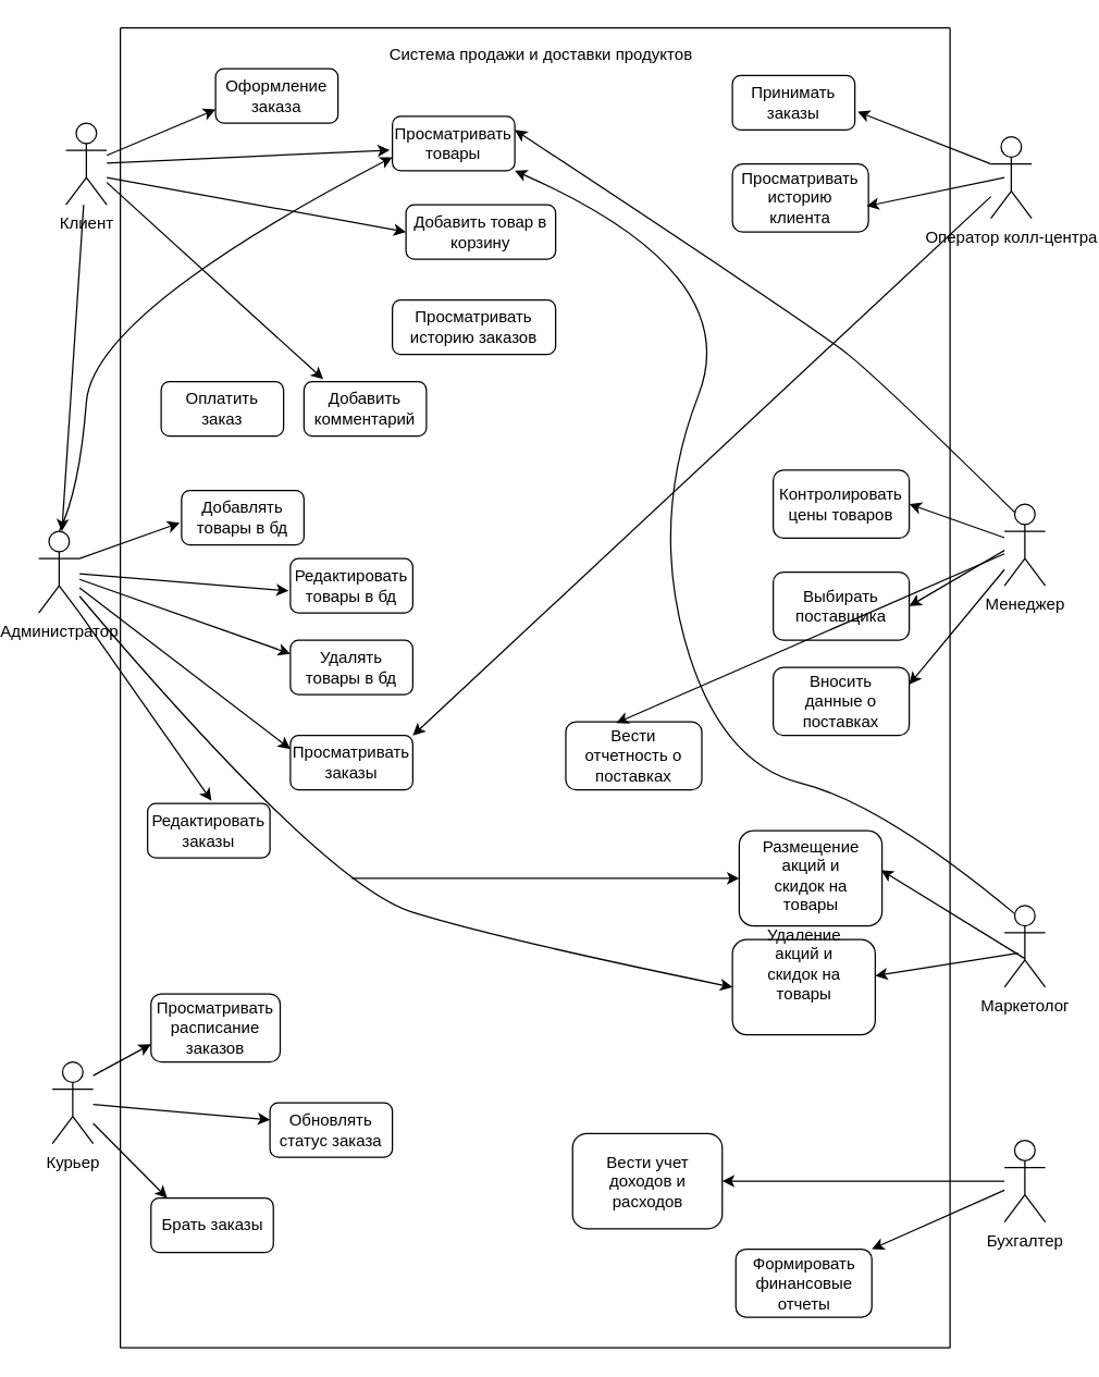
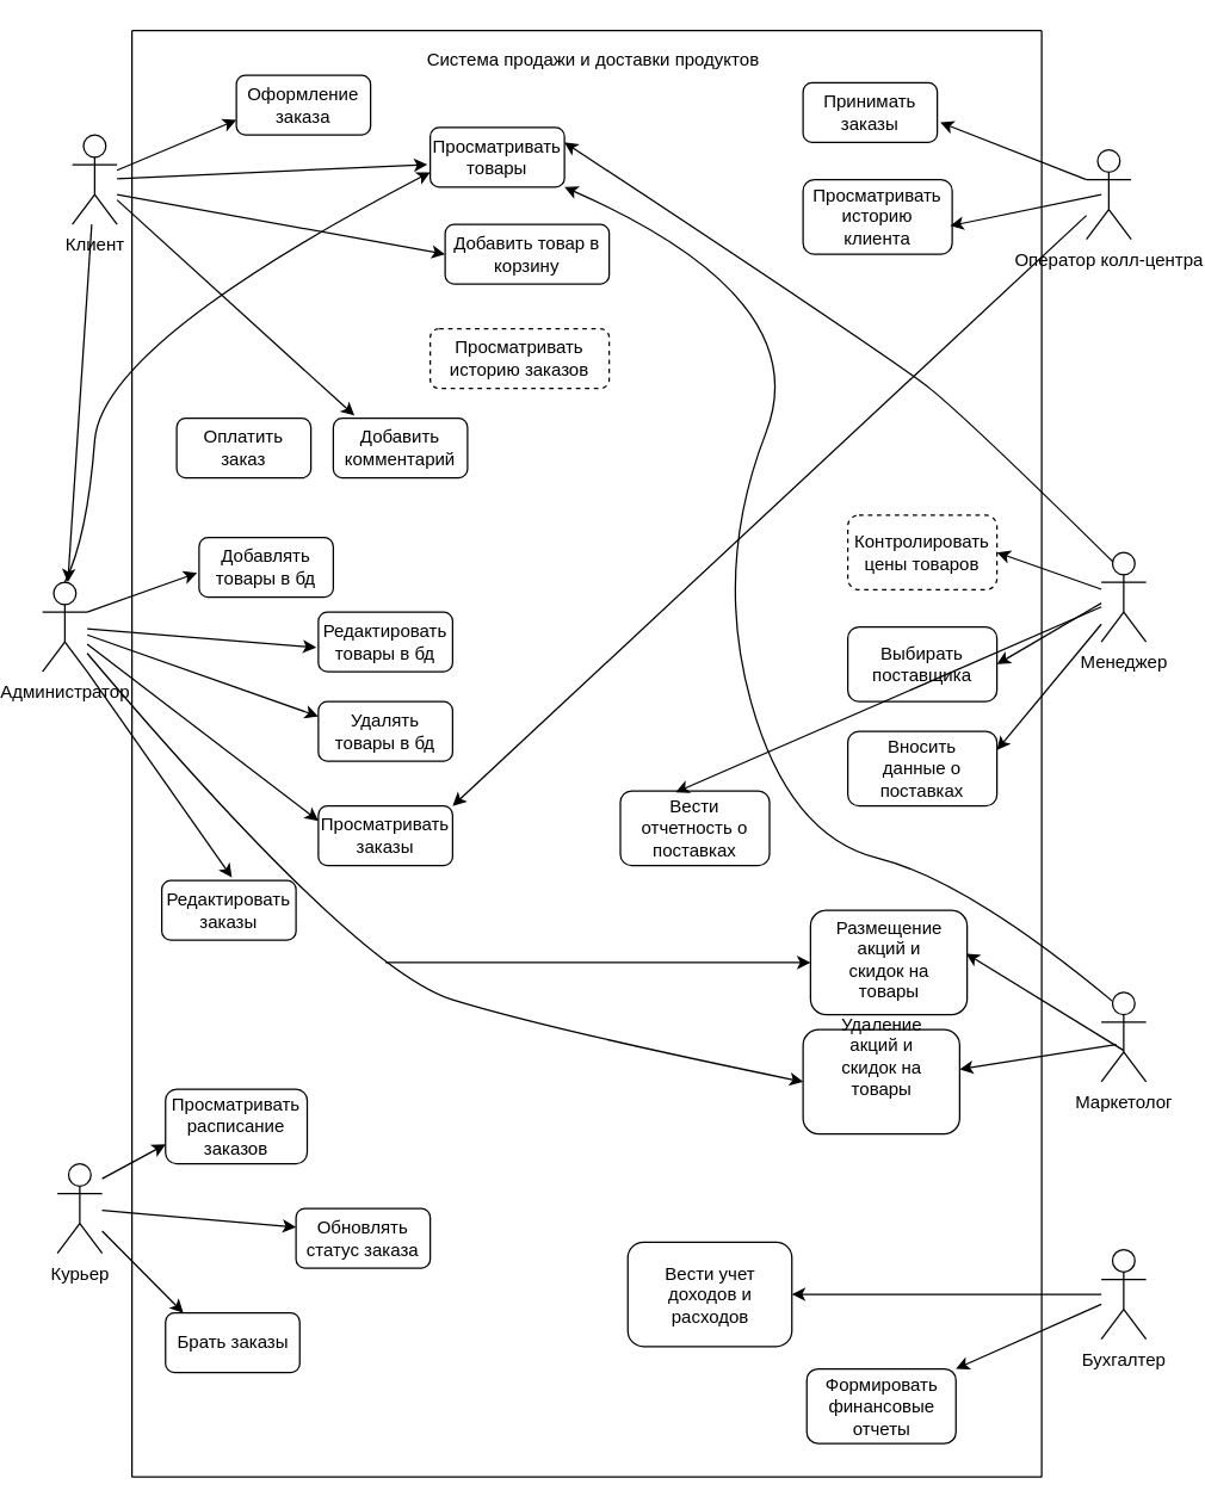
  <mxCell id="0" />
  <mxCell id="1" parent="0" />
  <mxCell id="2" value="Клиент" style="shape=umlActor;verticalLabelPosition=bottom;verticalAlign=top;html=1;outlineConnect=0;" vertex="1" parent="1"><mxGeometry x="40" y="90" width="30" height="60" as="geometry" /></mxCell>
  <mxCell id="3" value="Курьер" style="shape=umlActor;verticalLabelPosition=bottom;verticalAlign=top;html=1;outlineConnect=0;" vertex="1" parent="1"><mxGeometry x="30" y="780" width="30" height="60" as="geometry" /></mxCell>
  <mxCell id="4" value="Администратор" style="shape=umlActor;verticalLabelPosition=bottom;verticalAlign=top;html=1;outlineConnect=0;" vertex="1" parent="1"><mxGeometry x="20" y="390" width="30" height="60" as="geometry" /></mxCell>
  <mxCell id="5" value="Оператор колл-центра" style="shape=umlActor;verticalLabelPosition=bottom;verticalAlign=top;html=1;outlineConnect=0;" vertex="1" parent="1"><mxGeometry x="720" y="100" width="30" height="60" as="geometry" /></mxCell>
  <mxCell id="6" value="Менеджер" style="shape=umlActor;verticalLabelPosition=bottom;verticalAlign=top;html=1;outlineConnect=0;" vertex="1" parent="1"><mxGeometry x="730" y="370" width="30" height="60" as="geometry" /></mxCell>
  <mxCell id="7" value="Маркетолог" style="shape=umlActor;verticalLabelPosition=bottom;verticalAlign=top;html=1;outlineConnect=0;" vertex="1" parent="1"><mxGeometry x="730" y="665" width="30" height="60" as="geometry" /></mxCell>
  <mxCell id="8" value="Бухгалтер" style="shape=umlActor;verticalLabelPosition=bottom;verticalAlign=top;html=1;outlineConnect=0;" vertex="1" parent="1"><mxGeometry x="730" y="837.5" width="30" height="60" as="geometry" /></mxCell>
  <mxCell id="9" value="" style="rounded=1;whiteSpace=wrap;html=1;" vertex="1" parent="1"><mxGeometry x="150" y="50" width="90" height="40" as="geometry" /></mxCell>
  <mxCell id="10" value="Оформление заказа" style="text;html=1;align=center;verticalAlign=middle;whiteSpace=wrap;rounded=0;" vertex="1" parent="1"><mxGeometry x="165" y="55" width="60" height="30" as="geometry" /></mxCell>
  <mxCell id="11" value="" style="rounded=1;whiteSpace=wrap;html=1;" vertex="1" parent="1"><mxGeometry x="280" y="85" width="90" height="40" as="geometry" /></mxCell>
  <mxCell id="12" value="Просматривать товары" style="text;html=1;align=center;verticalAlign=middle;whiteSpace=wrap;rounded=0;" vertex="1" parent="1"><mxGeometry x="295" y="90" width="60" height="30" as="geometry" /></mxCell>
  <mxCell id="13" value="" style="rounded=1;whiteSpace=wrap;html=1;" vertex="1" parent="1"><mxGeometry x="215" y="280" width="90" height="40" as="geometry" /></mxCell>
  <mxCell id="14" value="Добавить комментарий" style="text;html=1;align=center;verticalAlign=middle;whiteSpace=wrap;rounded=0;" vertex="1" parent="1"><mxGeometry x="230" y="285" width="60" height="30" as="geometry" /></mxCell>
  <mxCell id="15" value="" style="rounded=1;whiteSpace=wrap;html=1;" vertex="1" parent="1"><mxGeometry x="110" y="280" width="90" height="40" as="geometry" /></mxCell>
  <mxCell id="16" value="Оплатить заказ" style="text;html=1;align=center;verticalAlign=middle;whiteSpace=wrap;rounded=0;" vertex="1" parent="1"><mxGeometry x="125" y="285" width="60" height="30" as="geometry" /></mxCell>
- <mxCell id="17" value="Просматривать историю заказов" style="rounded=1;whiteSpace=wrap;html=1;" vertex="1" parent="1"><mxGeometry x="280" y="220" width="120" height="40" as="geometry" /></mxCell>
+ <mxCell id="17" value="Просматривать историю заказов" style="rounded=1;whiteSpace=wrap;html=1;dashed=1;" vertex="1" parent="1"><mxGeometry x="280" y="220" width="120" height="40" as="geometry" /></mxCell>
  <mxCell id="18" value="" style="rounded=1;whiteSpace=wrap;html=1;" vertex="1" parent="1"><mxGeometry x="290" y="150" width="110" height="40" as="geometry" /></mxCell>
  <mxCell id="19" value="Добавить товар в корзину" style="text;html=1;align=center;verticalAlign=middle;whiteSpace=wrap;rounded=0;" vertex="1" parent="1"><mxGeometry x="295" y="155" width="100" height="30" as="geometry" /></mxCell>
  <mxCell id="20" value="" style="endArrow=classic;html=1;rounded=0;entryX=0;entryY=0.75;entryDx=0;entryDy=0;" edge="1" parent="1" source="2" target="9"><mxGeometry width="50" height="50" relative="1" as="geometry"><mxPoint x="180" y="250" as="sourcePoint" /><mxPoint x="230" y="200" as="targetPoint" /></mxGeometry></mxCell>
  <mxCell id="21" value="" style="endArrow=classic;html=1;rounded=0;entryX=-0.021;entryY=0.622;entryDx=0;entryDy=0;entryPerimeter=0;" edge="1" parent="1" source="2" target="11"><mxGeometry width="50" height="50" relative="1" as="geometry"><mxPoint x="80" y="124" as="sourcePoint" /><mxPoint x="160" y="90" as="targetPoint" /></mxGeometry></mxCell>
  <mxCell id="22" value="" style="endArrow=classic;html=1;rounded=0;entryX=0;entryY=0.5;entryDx=0;entryDy=0;" edge="1" parent="1" target="18"><mxGeometry width="50" height="50" relative="1" as="geometry"><mxPoint x="70" y="130" as="sourcePoint" /><mxPoint x="170" y="100" as="targetPoint" /></mxGeometry></mxCell>
  <mxCell id="23" value="" style="endArrow=classic;html=1;rounded=0;entryX=0.158;entryY=-0.044;entryDx=0;entryDy=0;entryPerimeter=0;" edge="1" parent="1" source="2" target="13"><mxGeometry width="50" height="50" relative="1" as="geometry"><mxPoint x="110" y="154" as="sourcePoint" /><mxPoint x="190" y="120" as="targetPoint" /></mxGeometry></mxCell>
  <mxCell id="24" value="" style="endArrow=classic;html=1;rounded=0;" edge="1" parent="1" source="2" target="4"><mxGeometry width="50" height="50" relative="1" as="geometry"><mxPoint x="120" y="164" as="sourcePoint" /><mxPoint x="200" y="130" as="targetPoint" /></mxGeometry></mxCell>
  <mxCell id="25" value="" style="rounded=1;whiteSpace=wrap;html=1;" vertex="1" parent="1"><mxGeometry x="125" y="360" width="90" height="40" as="geometry" /></mxCell>
  <mxCell id="26" value="Добавлять товары в бд" style="text;html=1;align=center;verticalAlign=middle;whiteSpace=wrap;rounded=0;" vertex="1" parent="1"><mxGeometry x="130" y="365" width="80" height="30" as="geometry" /></mxCell>
  <mxCell id="27" value="" style="rounded=1;whiteSpace=wrap;html=1;" vertex="1" parent="1"><mxGeometry x="205" y="410" width="90" height="40" as="geometry" /></mxCell>
  <mxCell id="28" value="Редактировать товары в бд" style="text;html=1;align=center;verticalAlign=middle;whiteSpace=wrap;rounded=0;" vertex="1" parent="1"><mxGeometry x="215" y="415" width="70" height="30" as="geometry" /></mxCell>
  <mxCell id="29" value="" style="rounded=1;whiteSpace=wrap;html=1;" vertex="1" parent="1"><mxGeometry x="205" y="470" width="90" height="40" as="geometry" /></mxCell>
  <mxCell id="30" value="Удалять товары в бд" style="text;html=1;align=center;verticalAlign=middle;whiteSpace=wrap;rounded=0;" vertex="1" parent="1"><mxGeometry x="210" y="475" width="80" height="30" as="geometry" /></mxCell>
  <mxCell id="31" value="" style="rounded=1;whiteSpace=wrap;html=1;" vertex="1" parent="1"><mxGeometry x="205" y="540" width="90" height="40" as="geometry" /></mxCell>
  <mxCell id="32" value="Просматривать заказы" style="text;html=1;align=center;verticalAlign=middle;whiteSpace=wrap;rounded=0;" vertex="1" parent="1"><mxGeometry x="220" y="545" width="60" height="30" as="geometry" /></mxCell>
  <mxCell id="33" value="" style="rounded=1;whiteSpace=wrap;html=1;" vertex="1" parent="1"><mxGeometry x="100" y="590" width="90" height="40" as="geometry" /></mxCell>
  <mxCell id="34" value="Редактировать заказы" style="text;html=1;align=center;verticalAlign=middle;whiteSpace=wrap;rounded=0;" vertex="1" parent="1"><mxGeometry x="115" y="595" width="60" height="30" as="geometry" /></mxCell>
  <mxCell id="35" value="" style="rounded=1;whiteSpace=wrap;html=1;" vertex="1" parent="1"><mxGeometry x="102.5" y="730" width="95" height="50" as="geometry" /></mxCell>
  <mxCell id="36" value="Просматривать расписание заказов" style="text;html=1;align=center;verticalAlign=middle;whiteSpace=wrap;rounded=0;" vertex="1" parent="1"><mxGeometry x="120" y="740" width="60" height="30" as="geometry" /></mxCell>
  <mxCell id="37" value="" style="rounded=1;whiteSpace=wrap;html=1;" vertex="1" parent="1"><mxGeometry x="190" y="810" width="90" height="40" as="geometry" /></mxCell>
  <mxCell id="38" value="Обновлять статус заказа" style="text;html=1;align=center;verticalAlign=middle;whiteSpace=wrap;rounded=0;" vertex="1" parent="1"><mxGeometry x="190" y="815" width="90" height="30" as="geometry" /></mxCell>
  <mxCell id="39" value="Брать заказы" style="rounded=1;whiteSpace=wrap;html=1;" vertex="1" parent="1"><mxGeometry x="102.5" y="880" width="90" height="40" as="geometry" /></mxCell>
  <mxCell id="40" value="" style="endArrow=classic;html=1;rounded=0;exitX=1;exitY=1;exitDx=0;exitDy=0;exitPerimeter=0;" edge="1" parent="1" source="4"><mxGeometry width="50" height="50" relative="1" as="geometry"><mxPoint x="70" y="450" as="sourcePoint" /><mxPoint x="147" y="588" as="targetPoint" /></mxGeometry></mxCell>
  <mxCell id="41" value="" style="endArrow=classic;html=1;rounded=0;entryX=-0.015;entryY=0.594;entryDx=0;entryDy=0;entryPerimeter=0;exitX=1;exitY=0.333;exitDx=0;exitDy=0;exitPerimeter=0;" edge="1" parent="1" source="4" target="25"><mxGeometry width="50" height="50" relative="1" as="geometry"><mxPoint x="70" y="407" as="sourcePoint" /><mxPoint x="147" y="545" as="targetPoint" /></mxGeometry></mxCell>
  <mxCell id="42" value="" style="endArrow=classic;html=1;rounded=0;entryX=-0.015;entryY=0.594;entryDx=0;entryDy=0;entryPerimeter=0;" edge="1" parent="1" source="4" target="27"><mxGeometry width="50" height="50" relative="1" as="geometry"><mxPoint x="80" y="417" as="sourcePoint" /><mxPoint x="134" y="394" as="targetPoint" /></mxGeometry></mxCell>
  <mxCell id="43" value="" style="endArrow=classic;html=1;rounded=0;entryX=0;entryY=0.25;entryDx=0;entryDy=0;" edge="1" parent="1" source="4" target="29"><mxGeometry width="50" height="50" relative="1" as="geometry"><mxPoint x="90" y="427" as="sourcePoint" /><mxPoint x="144" y="404" as="targetPoint" /></mxGeometry></mxCell>
  <mxCell id="44" value="" style="endArrow=classic;html=1;rounded=0;entryX=0;entryY=0.25;entryDx=0;entryDy=0;" edge="1" parent="1" source="4" target="31"><mxGeometry width="50" height="50" relative="1" as="geometry"><mxPoint x="100" y="437" as="sourcePoint" /><mxPoint x="154" y="414" as="targetPoint" /></mxGeometry></mxCell>
  <mxCell id="45" value="" style="endArrow=classic;html=1;rounded=0;entryX=-0.015;entryY=0.594;entryDx=0;entryDy=0;entryPerimeter=0;" edge="1" parent="1"><mxGeometry width="50" height="50" relative="1" as="geometry"><mxPoint x="60" y="790" as="sourcePoint" /><mxPoint x="102.5" y="767" as="targetPoint" /></mxGeometry></mxCell>
  <mxCell id="46" value="" style="endArrow=classic;html=1;rounded=0;entryX=0;entryY=0.25;entryDx=0;entryDy=0;" edge="1" parent="1" source="3" target="38"><mxGeometry width="50" height="50" relative="1" as="geometry"><mxPoint x="70" y="800" as="sourcePoint" /><mxPoint x="112.5" y="777" as="targetPoint" /></mxGeometry></mxCell>
  <mxCell id="47" value="" style="endArrow=classic;html=1;rounded=0;entryX=0.133;entryY=0;entryDx=0;entryDy=0;entryPerimeter=0;" edge="1" parent="1" source="3" target="39"><mxGeometry width="50" height="50" relative="1" as="geometry"><mxPoint x="80" y="810" as="sourcePoint" /><mxPoint x="122.5" y="787" as="targetPoint" /></mxGeometry></mxCell>
  <mxCell id="48" value="" style="rounded=1;whiteSpace=wrap;html=1;" vertex="1" parent="1"><mxGeometry x="530" y="55" width="90" height="40" as="geometry" /></mxCell>
  <mxCell id="49" value="Принимать заказы" style="text;html=1;align=center;verticalAlign=middle;whiteSpace=wrap;rounded=0;" vertex="1" parent="1"><mxGeometry x="545" y="60" width="60" height="30" as="geometry" /></mxCell>
  <mxCell id="50" value="" style="endArrow=classic;html=1;rounded=0;entryX=1;entryY=0;entryDx=0;entryDy=0;" edge="1" parent="1" source="5" target="31"><mxGeometry width="50" height="50" relative="1" as="geometry"><mxPoint x="490" y="300" as="sourcePoint" /><mxPoint x="540" y="250" as="targetPoint" /></mxGeometry></mxCell>
  <mxCell id="51" value="" style="rounded=1;whiteSpace=wrap;html=1;" vertex="1" parent="1"><mxGeometry x="530" y="120" width="100" height="50" as="geometry" /></mxCell>
  <mxCell id="52" value="Просматривать историю клиента" style="text;html=1;align=center;verticalAlign=middle;whiteSpace=wrap;rounded=0;" vertex="1" parent="1"><mxGeometry x="550" y="130" width="60" height="30" as="geometry" /></mxCell>
  <mxCell id="53" value="" style="endArrow=classic;html=1;rounded=0;entryX=1.022;entryY=0.664;entryDx=0;entryDy=0;entryPerimeter=0;exitX=0;exitY=0.333;exitDx=0;exitDy=0;exitPerimeter=0;" edge="1" parent="1" source="5" target="48"><mxGeometry width="50" height="50" relative="1" as="geometry"><mxPoint x="490" y="250" as="sourcePoint" /><mxPoint x="540" y="200" as="targetPoint" /></mxGeometry></mxCell>
  <mxCell id="54" value="" style="endArrow=classic;html=1;rounded=0;entryX=0.987;entryY=0.62;entryDx=0;entryDy=0;entryPerimeter=0;exitX=0;exitY=0.333;exitDx=0;exitDy=0;exitPerimeter=0;" edge="1" parent="1" target="51"><mxGeometry width="50" height="50" relative="1" as="geometry"><mxPoint x="730" y="130" as="sourcePoint" /><mxPoint x="632" y="92" as="targetPoint" /></mxGeometry></mxCell>
- <mxCell id="55" value="Контролировать цены товаров" style="rounded=1;whiteSpace=wrap;html=1;" vertex="1" parent="1"><mxGeometry x="560" y="345" width="100" height="50" as="geometry" /></mxCell>
+ <mxCell id="55" value="Контролировать цены товаров" style="rounded=1;whiteSpace=wrap;html=1;dashed=1;" vertex="1" parent="1"><mxGeometry x="560" y="345" width="100" height="50" as="geometry" /></mxCell>
  <mxCell id="56" value="" style="rounded=1;whiteSpace=wrap;html=1;" vertex="1" parent="1"><mxGeometry x="560" y="420" width="100" height="50" as="geometry" /></mxCell>
  <mxCell id="57" value="Выбирать поставщика" style="text;html=1;align=center;verticalAlign=middle;whiteSpace=wrap;rounded=0;" vertex="1" parent="1"><mxGeometry x="580" y="430" width="60" height="30" as="geometry" /></mxCell>
  <mxCell id="58" value="" style="rounded=1;whiteSpace=wrap;html=1;" vertex="1" parent="1"><mxGeometry x="560" y="490" width="100" height="50" as="geometry" /></mxCell>
  <mxCell id="59" value="Вносить данные о поставках" style="text;html=1;align=center;verticalAlign=middle;whiteSpace=wrap;rounded=0;" vertex="1" parent="1"><mxGeometry x="580" y="500" width="60" height="30" as="geometry" /></mxCell>
  <mxCell id="60" value="" style="rounded=1;whiteSpace=wrap;html=1;" vertex="1" parent="1"><mxGeometry x="407.5" y="530" width="100" height="50" as="geometry" /></mxCell>
  <mxCell id="61" value="Вести отчетность о поставках" style="text;html=1;align=center;verticalAlign=middle;whiteSpace=wrap;rounded=0;" vertex="1" parent="1"><mxGeometry x="420" y="540" width="75" height="30" as="geometry" /></mxCell>
  <mxCell id="62" value="" style="rounded=1;whiteSpace=wrap;html=1;" vertex="1" parent="1"><mxGeometry x="535" y="610" width="105" height="70" as="geometry" /></mxCell>
  <mxCell id="63" value="Размещение акций и скидок на товары" style="text;html=1;align=center;verticalAlign=middle;whiteSpace=wrap;rounded=0;" vertex="1" parent="1"><mxGeometry x="557.5" y="630" width="60" height="25" as="geometry" /></mxCell>
  <mxCell id="64" value="" style="rounded=1;whiteSpace=wrap;html=1;" vertex="1" parent="1"><mxGeometry x="412.5" y="832.5" width="110" height="70" as="geometry" /></mxCell>
  <mxCell id="65" value="Вести учет доходов и расходов" style="text;html=1;align=center;verticalAlign=middle;whiteSpace=wrap;rounded=0;" vertex="1" parent="1"><mxGeometry x="427.5" y="852.5" width="80" height="30" as="geometry" /></mxCell>
  <mxCell id="66" value="" style="rounded=1;whiteSpace=wrap;html=1;" vertex="1" parent="1"><mxGeometry x="532.5" y="917.5" width="100" height="50" as="geometry" /></mxCell>
  <mxCell id="67" value="Формировать финансовые отчеты" style="text;html=1;align=center;verticalAlign=middle;whiteSpace=wrap;rounded=0;" vertex="1" parent="1"><mxGeometry x="552.5" y="927.5" width="60" height="30" as="geometry" /></mxCell>
  <mxCell id="68" value="" style="endArrow=classic;html=1;rounded=0;entryX=1;entryY=0.5;entryDx=0;entryDy=0;" edge="1" parent="1" source="6" target="55"><mxGeometry width="50" height="50" relative="1" as="geometry"><mxPoint x="420" y="420" as="sourcePoint" /><mxPoint x="470" y="370" as="targetPoint" /></mxGeometry></mxCell>
  <mxCell id="69" value="" style="endArrow=classic;html=1;rounded=0;entryX=1;entryY=0.5;entryDx=0;entryDy=0;" edge="1" parent="1" target="56"><mxGeometry width="50" height="50" relative="1" as="geometry"><mxPoint x="730" y="404" as="sourcePoint" /><mxPoint x="670" y="380" as="targetPoint" /></mxGeometry></mxCell>
  <mxCell id="70" value="" style="endArrow=classic;html=1;rounded=0;entryX=1;entryY=0.25;entryDx=0;entryDy=0;" edge="1" parent="1" source="6" target="58"><mxGeometry width="50" height="50" relative="1" as="geometry"><mxPoint x="740" y="414" as="sourcePoint" /><mxPoint x="680" y="390" as="targetPoint" /></mxGeometry></mxCell>
  <mxCell id="71" value="" style="endArrow=classic;html=1;rounded=0;entryX=0.371;entryY=0.017;entryDx=0;entryDy=0;entryPerimeter=0;" edge="1" parent="1" source="6" target="60"><mxGeometry width="50" height="50" relative="1" as="geometry"><mxPoint x="750" y="424" as="sourcePoint" /><mxPoint x="690" y="400" as="targetPoint" /></mxGeometry></mxCell>
  <mxCell id="72" value="" style="endArrow=classic;html=1;rounded=0;entryX=0.993;entryY=0.414;entryDx=0;entryDy=0;entryPerimeter=0;" edge="1" parent="1" target="62"><mxGeometry width="50" height="50" relative="1" as="geometry"><mxPoint x="745" y="704" as="sourcePoint" /><mxPoint x="685" y="680" as="targetPoint" /></mxGeometry></mxCell>
  <mxCell id="73" value="" style="endArrow=classic;html=1;rounded=0;entryX=1;entryY=0.5;entryDx=0;entryDy=0;" edge="1" parent="1" source="8" target="64"><mxGeometry width="50" height="50" relative="1" as="geometry"><mxPoint x="727.5" y="857.5" as="sourcePoint" /><mxPoint x="662.5" y="816.5" as="targetPoint" /></mxGeometry></mxCell>
  <mxCell id="74" value="" style="endArrow=classic;html=1;rounded=0;entryX=1;entryY=0;entryDx=0;entryDy=0;" edge="1" parent="1" source="8" target="66"><mxGeometry width="50" height="50" relative="1" as="geometry"><mxPoint x="737.5" y="867.5" as="sourcePoint" /><mxPoint x="672.5" y="826.5" as="targetPoint" /></mxGeometry></mxCell>
  <mxCell id="75" value="" style="rounded=1;whiteSpace=wrap;html=1;" vertex="1" parent="1"><mxGeometry x="530" y="690" width="105" height="70" as="geometry" /></mxCell>
  <mxCell id="76" value="Удаление акций и скидок на товары" style="text;html=1;align=center;verticalAlign=middle;whiteSpace=wrap;rounded=0;" vertex="1" parent="1"><mxGeometry x="552.5" y="695" width="60" height="25" as="geometry" /></mxCell>
  <mxCell id="77" value="" style="endArrow=classic;html=1;rounded=0;" edge="1" parent="1" target="75"><mxGeometry width="50" height="50" relative="1" as="geometry"><mxPoint x="740" y="700" as="sourcePoint" /><mxPoint x="649" y="649" as="targetPoint" /></mxGeometry></mxCell>
  <mxCell id="78" value="" style="curved=1;endArrow=classic;html=1;rounded=0;exitX=0.25;exitY=0.1;exitDx=0;exitDy=0;exitPerimeter=0;entryX=1;entryY=1;entryDx=0;entryDy=0;" edge="1" parent="1" source="7" target="11"><mxGeometry width="50" height="50" relative="1" as="geometry"><mxPoint x="350" y="380" as="sourcePoint" /><mxPoint x="400" y="330" as="targetPoint" /><Array as="points"><mxPoint x="640" y="590" /><mxPoint x="520" y="560" /><mxPoint x="470" y="380" /><mxPoint x="540" y="200" /></Array></mxGeometry></mxCell>
  <mxCell id="79" value="" style="curved=1;endArrow=classic;html=1;rounded=0;exitX=0.25;exitY=0.1;exitDx=0;exitDy=0;exitPerimeter=0;entryX=1;entryY=0.25;entryDx=0;entryDy=0;" edge="1" parent="1" source="6" target="11"><mxGeometry width="50" height="50" relative="1" as="geometry"><mxPoint x="350" y="380" as="sourcePoint" /><mxPoint x="400" y="330" as="targetPoint" /><Array as="points"><mxPoint x="640" y="280" /><mxPoint x="590" y="240" /></Array></mxGeometry></mxCell>
  <mxCell id="80" value="" style="curved=1;endArrow=classic;html=1;rounded=0;exitX=0.5;exitY=0;exitDx=0;exitDy=0;exitPerimeter=0;entryX=0;entryY=0.75;entryDx=0;entryDy=0;" edge="1" parent="1" source="4" target="11"><mxGeometry width="50" height="50" relative="1" as="geometry"><mxPoint x="40" y="380" as="sourcePoint" /><mxPoint x="90" y="330" as="targetPoint" /><Array as="points"><mxPoint x="50" y="360" /><mxPoint x="60" y="230" /></Array></mxGeometry></mxCell>
  <mxCell id="81" value="" style="curved=1;endArrow=classic;html=1;rounded=0;entryX=0;entryY=0.5;entryDx=0;entryDy=0;" edge="1" parent="1" source="4" target="75"><mxGeometry width="50" height="50" relative="1" as="geometry"><mxPoint x="380" y="560" as="sourcePoint" /><mxPoint x="430" y="510" as="targetPoint" /><Array as="points"><mxPoint x="230" y="650" /><mxPoint x="360" y="690" /></Array></mxGeometry></mxCell>
  <mxCell id="82" value="" style="endArrow=classic;html=1;rounded=0;entryX=0;entryY=0.5;entryDx=0;entryDy=0;" edge="1" parent="1" target="62"><mxGeometry width="50" height="50" relative="1" as="geometry"><mxPoint x="250" y="645" as="sourcePoint" /><mxPoint x="430" y="510" as="targetPoint" /></mxGeometry></mxCell>
  <mxCell id="83" value="" style="endArrow=none;html=1;rounded=0;" edge="1" parent="1"><mxGeometry width="50" height="50" relative="1" as="geometry"><mxPoint x="80" y="990" as="sourcePoint" /><mxPoint x="80" y="20" as="targetPoint" /></mxGeometry></mxCell>
  <mxCell id="84" value="" style="endArrow=none;html=1;rounded=0;" edge="1" parent="1"><mxGeometry width="50" height="50" relative="1" as="geometry"><mxPoint x="80" y="20" as="sourcePoint" /><mxPoint x="690" y="20" as="targetPoint" /></mxGeometry></mxCell>
  <mxCell id="85" value="" style="endArrow=none;html=1;rounded=0;" edge="1" parent="1"><mxGeometry width="50" height="50" relative="1" as="geometry"><mxPoint x="690" y="990" as="sourcePoint" /><mxPoint x="690" y="20" as="targetPoint" /></mxGeometry></mxCell>
  <mxCell id="86" value="" style="endArrow=none;html=1;rounded=0;" edge="1" parent="1"><mxGeometry width="50" height="50" relative="1" as="geometry"><mxPoint x="80" y="990" as="sourcePoint" /><mxPoint x="690" y="990" as="targetPoint" /></mxGeometry></mxCell>
  <mxCell id="87" value="Система продажи и доставки продуктов" style="text;html=1;align=center;verticalAlign=middle;whiteSpace=wrap;rounded=0;" vertex="1" parent="1"><mxGeometry x="257.5" y="25" width="262.5" height="30" as="geometry" /></mxCell>
